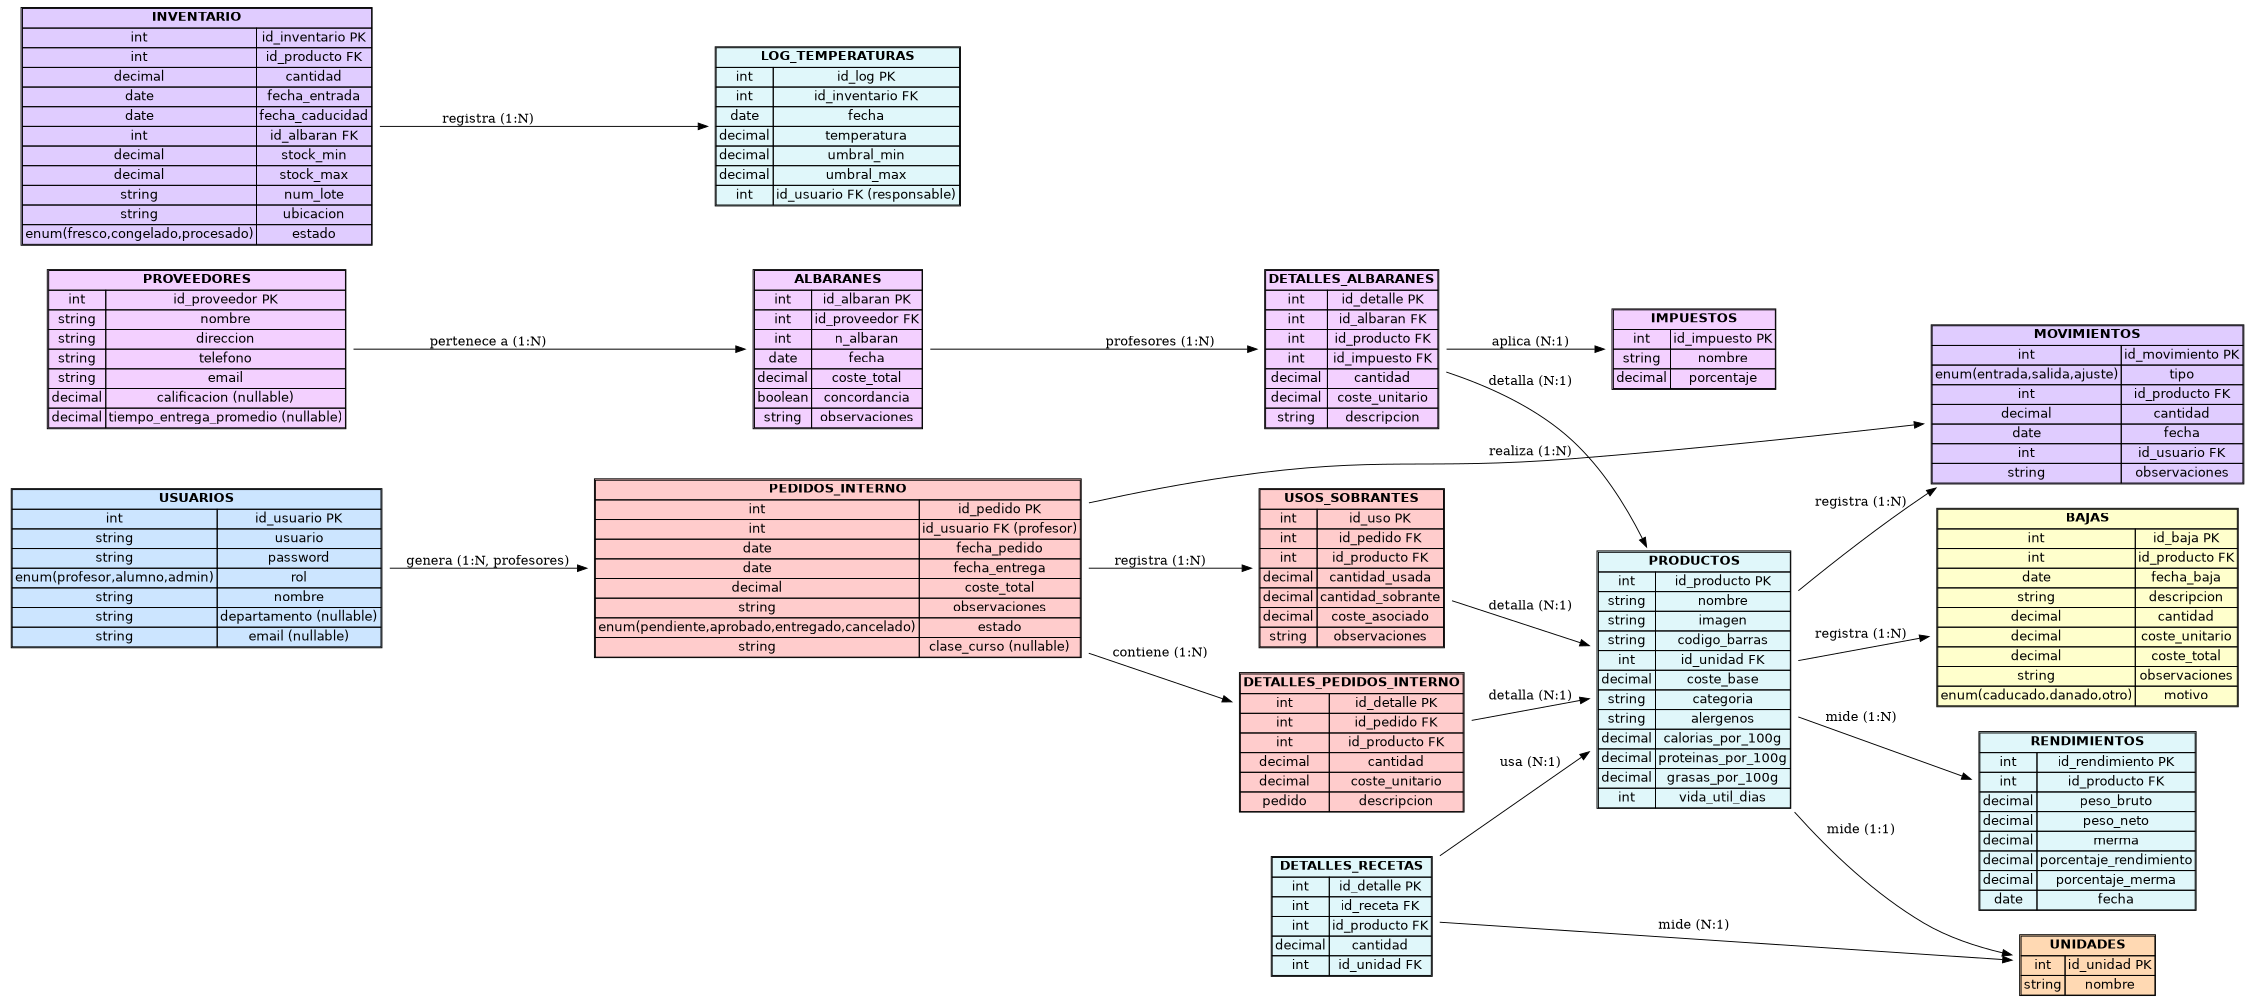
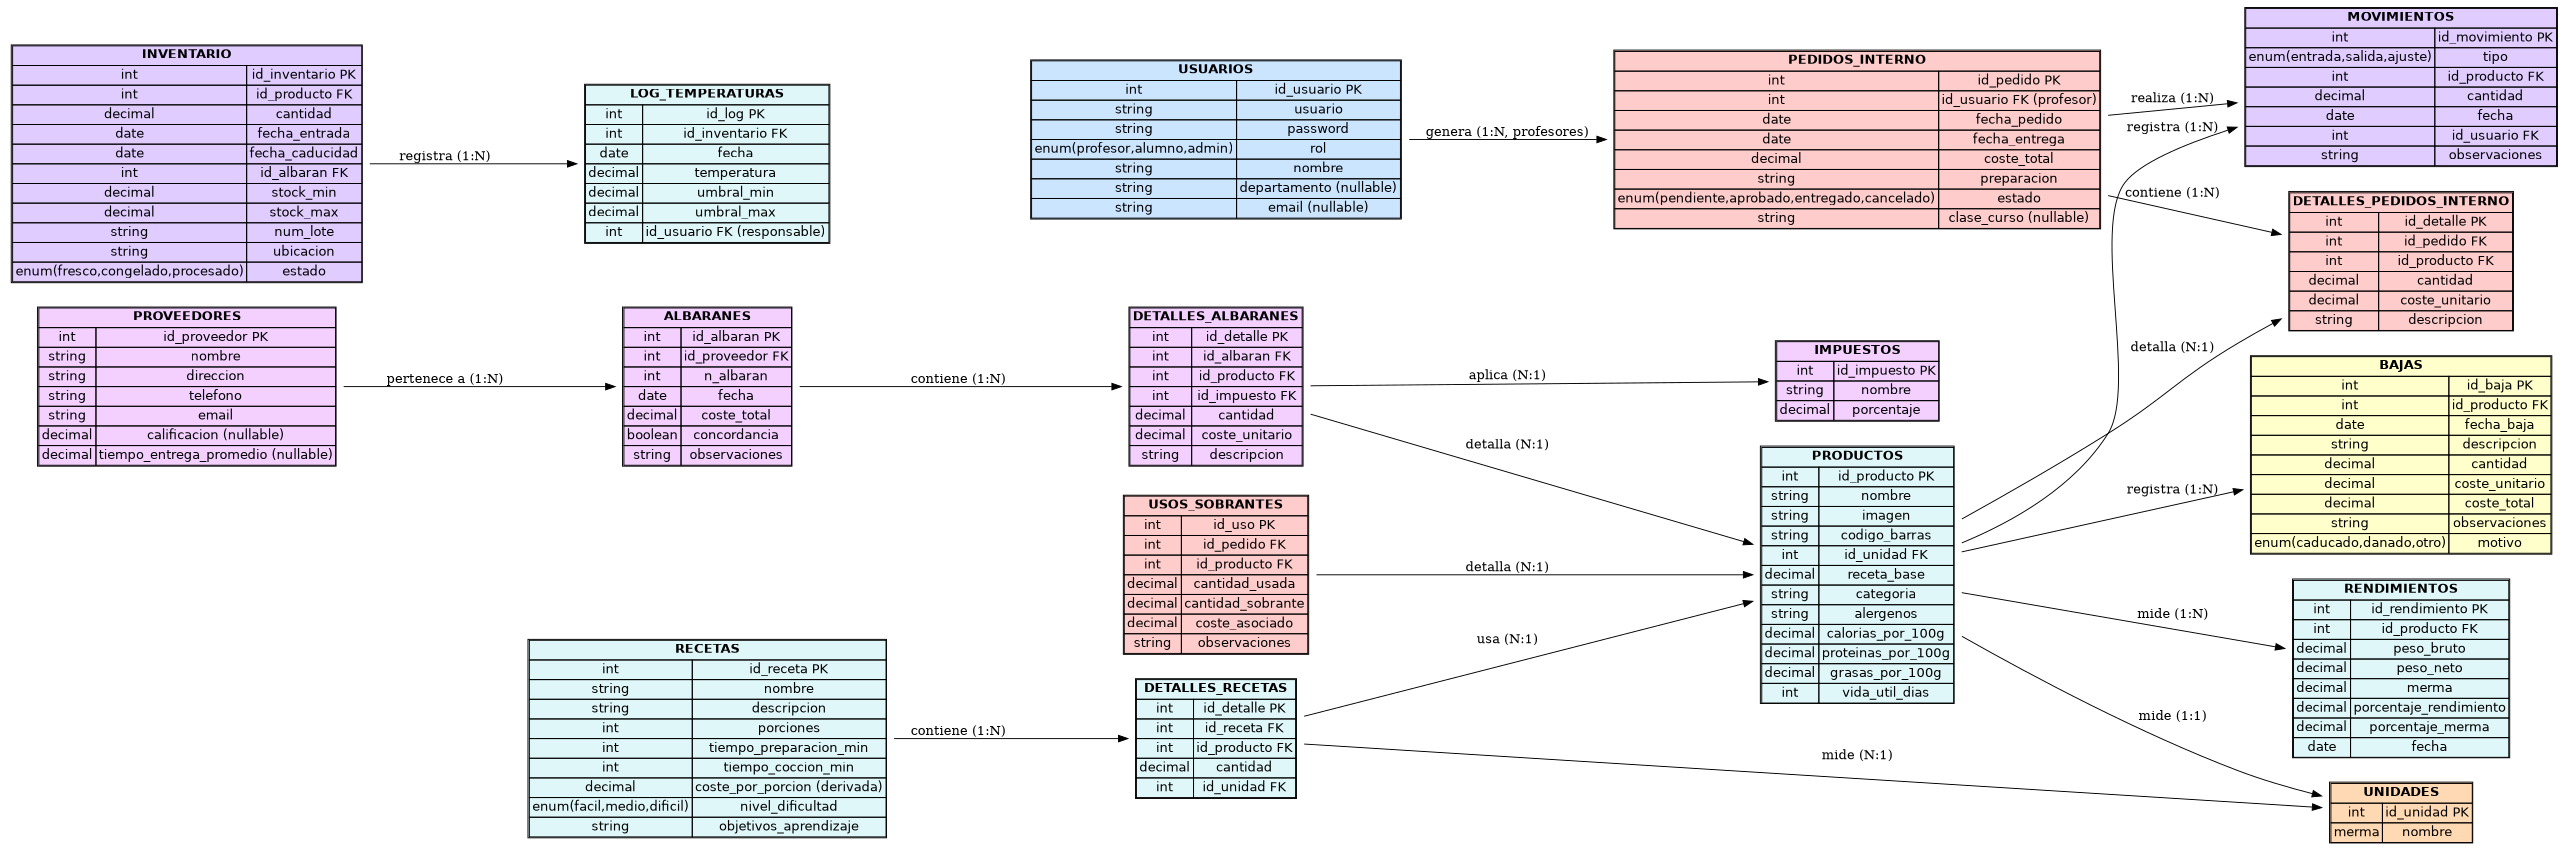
  digraph {
    fontname=Helvetica
    rankdir=LR
    node [fontname=Helvetica shape=plaintext]
    n1 [label=<         <TABLE BORDER="1" CELLBORDER="1" CELLSPACING="0" BGCOLOR="#cce5ff">         <TR><TD COLSPAN="2"><B>USUARIOS</B></TD></TR>         <TR><TD>int</TD><TD>id_usuario PK</TD></TR>         <TR><TD>string</TD><TD>usuario</TD></TR>         <TR><TD>string</TD><TD>password</TD></TR>         <TR><TD>enum(profesor,alumno,admin)</TD><TD>rol</TD></TR>         <TR><TD>string</TD><TD>nombre</TD></TR>         <TR><TD>string</TD><TD>departamento (nullable)</TD></TR>         <TR><TD>string</TD><TD>email (nullable)</TD></TR>         </TABLE>     >]
-   n2 [label=<         <TABLE BORDER="1" CELLBORDER="1" CELLSPACING="0" BGCOLOR="#ffcccc">         <TR><TD COLSPAN="2"><B>PEDIDOS_INTERNO</B></TD></TR>         <TR><TD>int</TD><TD>id_pedido PK</TD></TR>         <TR><TD>int</TD><TD>id_usuario FK (profesor)</TD></TR>         <TR><TD>date</TD><TD>fecha_pedido</TD></TR>         <TR><TD>date</TD><TD>fecha_entrega</TD></TR>         <TR><TD>decimal</TD><TD>coste_total</TD></TR>         <TR><TD>string</TD><TD>observaciones</TD></TR>         <TR><TD>enum(pendiente,aprobado,entregado,cancelado)</TD><TD>estado</TD></TR>         <TR><TD>string</TD><TD>clase_curso (nullable)</TD></TR>         </TABLE>     >]
+   n2 [label=<         <TABLE BORDER="1" CELLBORDER="1" CELLSPACING="0" BGCOLOR="#ffcccc">         <TR><TD COLSPAN="2"><B>PEDIDOS_INTERNO</B></TD></TR>         <TR><TD>int</TD><TD>id_pedido PK</TD></TR>         <TR><TD>int</TD><TD>id_usuario FK (profesor)</TD></TR>         <TR><TD>date</TD><TD>fecha_pedido</TD></TR>         <TR><TD>date</TD><TD>fecha_entrega</TD></TR>         <TR><TD>decimal</TD><TD>coste_total</TD></TR>         <TR><TD>string</TD><TD>preparacion</TD></TR>         <TR><TD>enum(pendiente,aprobado,entregado,cancelado)</TD><TD>estado</TD></TR>         <TR><TD>string</TD><TD>clase_curso (nullable)</TD></TR>         </TABLE>     >]
    n3 [label=<         <TABLE BORDER="1" CELLBORDER="1" CELLSPACING="0" BGCOLOR="#e0ccff">         <TR><TD COLSPAN="2"><B>MOVIMIENTOS</B></TD></TR>         <TR><TD>int</TD><TD>id_movimiento PK</TD></TR>         <TR><TD>enum(entrada,salida,ajuste)</TD><TD>tipo</TD></TR>         <TR><TD>int</TD><TD>id_producto FK</TD></TR>         <TR><TD>decimal</TD><TD>cantidad</TD></TR>         <TR><TD>date</TD><TD>fecha</TD></TR>         <TR><TD>int</TD><TD>id_usuario FK</TD></TR>         <TR><TD>string</TD><TD>observaciones</TD></TR>         </TABLE>     >]
-   n4 [label=<         <TABLE BORDER="1" CELLBORDER="1" CELLSPACING="0" BGCOLOR="#ffcccc">         <TR><TD COLSPAN="2"><B>DETALLES_PEDIDOS_INTERNO</B></TD></TR>         <TR><TD>int</TD><TD>id_detalle PK</TD></TR>         <TR><TD>int</TD><TD>id_pedido FK</TD></TR>         <TR><TD>int</TD><TD>id_producto FK</TD></TR>         <TR><TD>decimal</TD><TD>cantidad</TD></TR>         <TR><TD>decimal</TD><TD>coste_unitario</TD></TR>         <TR><TD>pedido</TD><TD>descripcion</TD></TR>         </TABLE>     >]
+   n4 [label=<         <TABLE BORDER="1" CELLBORDER="1" CELLSPACING="0" BGCOLOR="#ffcccc">         <TR><TD COLSPAN="2"><B>DETALLES_PEDIDOS_INTERNO</B></TD></TR>         <TR><TD>int</TD><TD>id_detalle PK</TD></TR>         <TR><TD>int</TD><TD>id_pedido FK</TD></TR>         <TR><TD>int</TD><TD>id_producto FK</TD></TR>         <TR><TD>decimal</TD><TD>cantidad</TD></TR>         <TR><TD>decimal</TD><TD>coste_unitario</TD></TR>         <TR><TD>string</TD><TD>descripcion</TD></TR>         </TABLE>     >]
    n5 [label=<         <TABLE BORDER="1" CELLBORDER="1" CELLSPACING="0" BGCOLOR="#ffcccc">         <TR><TD COLSPAN="2"><B>USOS_SOBRANTES</B></TD></TR>         <TR><TD>int</TD><TD>id_uso PK</TD></TR>         <TR><TD>int</TD><TD>id_pedido FK</TD></TR>         <TR><TD>int</TD><TD>id_producto FK</TD></TR>         <TR><TD>decimal</TD><TD>cantidad_usada</TD></TR>         <TR><TD>decimal</TD><TD>cantidad_sobrante</TD></TR>         <TR><TD>decimal</TD><TD>coste_asociado</TD></TR>         <TR><TD>string</TD><TD>observaciones</TD></TR>         </TABLE>     >]
    n6 [label=<         <TABLE BORDER="1" CELLBORDER="1" CELLSPACING="0" BGCOLOR="#f3d0ff">         <TR><TD COLSPAN="2"><B>PROVEEDORES</B></TD></TR>         <TR><TD>int</TD><TD>id_proveedor PK</TD></TR>         <TR><TD>string</TD><TD>nombre</TD></TR>         <TR><TD>string</TD><TD>direccion</TD></TR>         <TR><TD>string</TD><TD>telefono</TD></TR>         <TR><TD>string</TD><TD>email</TD></TR>         <TR><TD>decimal</TD><TD>calificacion (nullable)</TD></TR>         <TR><TD>decimal</TD><TD>tiempo_entrega_promedio (nullable)</TD></TR>         </TABLE>     >]
    n7 [label=<         <TABLE BORDER="1" CELLBORDER="1" CELLSPACING="0" BGCOLOR="#f3d0ff">         <TR><TD COLSPAN="2"><B>ALBARANES</B></TD></TR>         <TR><TD>int</TD><TD>id_albaran PK</TD></TR>         <TR><TD>int</TD><TD>id_proveedor FK</TD></TR>         <TR><TD>int</TD><TD>n_albaran</TD></TR>         <TR><TD>date</TD><TD>fecha</TD></TR>         <TR><TD>decimal</TD><TD>coste_total</TD></TR>         <TR><TD>boolean</TD><TD>concordancia</TD></TR>         <TR><TD>string</TD><TD>observaciones</TD></TR>         </TABLE>     >]
    n8 [label=<         <TABLE BORDER="1" CELLBORDER="1" CELLSPACING="0" BGCOLOR="#f3d0ff">         <TR><TD COLSPAN="2"><B>DETALLES_ALBARANES</B></TD></TR>         <TR><TD>int</TD><TD>id_detalle PK</TD></TR>         <TR><TD>int</TD><TD>id_albaran FK</TD></TR>         <TR><TD>int</TD><TD>id_producto FK</TD></TR>         <TR><TD>int</TD><TD>id_impuesto FK</TD></TR>         <TR><TD>decimal</TD><TD>cantidad</TD></TR>         <TR><TD>decimal</TD><TD>coste_unitario</TD></TR>         <TR><TD>string</TD><TD>descripcion</TD></TR>         </TABLE>     >]
    n9 [label=<         <TABLE BORDER="1" CELLBORDER="1" CELLSPACING="0" BGCOLOR="#f3d0ff">         <TR><TD COLSPAN="2"><B>IMPUESTOS</B></TD></TR>         <TR><TD>int</TD><TD>id_impuesto PK</TD></TR>         <TR><TD>string</TD><TD>nombre</TD></TR>         <TR><TD>decimal</TD><TD>porcentaje</TD></TR>         </TABLE>     >]
-   n10 [label=<         <TABLE BORDER="1" CELLBORDER="1" CELLSPACING="0" BGCOLOR="#e0f7fa">         <TR><TD COLSPAN="2"><B>PRODUCTOS</B></TD></TR>         <TR><TD>int</TD><TD>id_producto PK</TD></TR>         <TR><TD>string</TD><TD>nombre</TD></TR>         <TR><TD>string</TD><TD>imagen</TD></TR>         <TR><TD>string</TD><TD>codigo_barras</TD></TR>         <TR><TD>int</TD><TD>id_unidad FK</TD></TR>         <TR><TD>decimal</TD><TD>coste_base</TD></TR>         <TR><TD>string</TD><TD>categoria</TD></TR>         <TR><TD>string</TD><TD>alergenos</TD></TR>         <TR><TD>decimal</TD><TD>calorias_por_100g</TD></TR>         <TR><TD>decimal</TD><TD>proteinas_por_100g</TD></TR>         <TR><TD>decimal</TD><TD>grasas_por_100g</TD></TR>         <TR><TD>int</TD><TD>vida_util_dias</TD></TR>         </TABLE>     >]
-   n11 [label=<         <TABLE BORDER="1" CELLBORDER="1" CELLSPACING="0" BGCOLOR="#ffd9b3">         <TR><TD COLSPAN="2"><B>UNIDADES</B></TD></TR>         <TR><TD>int</TD><TD>id_unidad PK</TD></TR>         <TR><TD>string</TD><TD>nombre</TD></TR>         </TABLE>     >]
+   n10 [label=<         <TABLE BORDER="1" CELLBORDER="1" CELLSPACING="0" BGCOLOR="#e0f7fa">         <TR><TD COLSPAN="2"><B>PRODUCTOS</B></TD></TR>         <TR><TD>int</TD><TD>id_producto PK</TD></TR>         <TR><TD>string</TD><TD>nombre</TD></TR>         <TR><TD>string</TD><TD>imagen</TD></TR>         <TR><TD>string</TD><TD>codigo_barras</TD></TR>         <TR><TD>int</TD><TD>id_unidad FK</TD></TR>         <TR><TD>decimal</TD><TD>receta_base</TD></TR>         <TR><TD>string</TD><TD>categoria</TD></TR>         <TR><TD>string</TD><TD>alergenos</TD></TR>         <TR><TD>decimal</TD><TD>calorias_por_100g</TD></TR>         <TR><TD>decimal</TD><TD>proteinas_por_100g</TD></TR>         <TR><TD>decimal</TD><TD>grasas_por_100g</TD></TR>         <TR><TD>int</TD><TD>vida_util_dias</TD></TR>         </TABLE>     >]
+   n11 [label=<         <TABLE BORDER="1" CELLBORDER="1" CELLSPACING="0" BGCOLOR="#ffd9b3">         <TR><TD COLSPAN="2"><B>UNIDADES</B></TD></TR>         <TR><TD>int</TD><TD>id_unidad PK</TD></TR>         <TR><TD>merma</TD><TD>nombre</TD></TR>         </TABLE>     >]
    n12 [label=<         <TABLE BORDER="1" CELLBORDER="1" CELLSPACING="0" BGCOLOR="#ffffcc">         <TR><TD COLSPAN="2"><B>BAJAS</B></TD></TR>         <TR><TD>int</TD><TD>id_baja PK</TD></TR>         <TR><TD>int</TD><TD>id_producto FK</TD></TR>         <TR><TD>date</TD><TD>fecha_baja</TD></TR>         <TR><TD>string</TD><TD>descripcion</TD></TR>         <TR><TD>decimal</TD><TD>cantidad</TD></TR>         <TR><TD>decimal</TD><TD>coste_unitario</TD></TR>         <TR><TD>decimal</TD><TD>coste_total</TD></TR>         <TR><TD>string</TD><TD>observaciones</TD></TR>         <TR><TD>enum(caducado,danado,otro)</TD><TD>motivo</TD></TR>         </TABLE>     >]
    n13 [label=<         <TABLE BORDER="1" CELLBORDER="1" CELLSPACING="0" BGCOLOR="#e0f7fa">         <TR><TD COLSPAN="2"><B>RENDIMIENTOS</B></TD></TR>         <TR><TD>int</TD><TD>id_rendimiento PK</TD></TR>         <TR><TD>int</TD><TD>id_producto FK</TD></TR>         <TR><TD>decimal</TD><TD>peso_bruto</TD></TR>         <TR><TD>decimal</TD><TD>peso_neto</TD></TR>         <TR><TD>decimal</TD><TD>merma</TD></TR>         <TR><TD>decimal</TD><TD>porcentaje_rendimiento</TD></TR>         <TR><TD>decimal</TD><TD>porcentaje_merma</TD></TR>         <TR><TD>date</TD><TD>fecha</TD></TR>         </TABLE>     >]
    n14 [label=<         <TABLE BORDER="1" CELLBORDER="1" CELLSPACING="0" BGCOLOR="#e0ccff">         <TR><TD COLSPAN="2"><B>INVENTARIO</B></TD></TR>         <TR><TD>int</TD><TD>id_inventario PK</TD></TR>         <TR><TD>int</TD><TD>id_producto FK</TD></TR>         <TR><TD>decimal</TD><TD>cantidad</TD></TR>         <TR><TD>date</TD><TD>fecha_entrada</TD></TR>         <TR><TD>date</TD><TD>fecha_caducidad</TD></TR>         <TR><TD>int</TD><TD>id_albaran FK</TD></TR>         <TR><TD>decimal</TD><TD>stock_min</TD></TR>         <TR><TD>decimal</TD><TD>stock_max</TD></TR>         <TR><TD>string</TD><TD>num_lote</TD></TR>         <TR><TD>string</TD><TD>ubicacion</TD></TR>         <TR><TD>enum(fresco,congelado,procesado)</TD><TD>estado</TD></TR>         </TABLE>     >]
    n15 [label=<         <TABLE BORDER="1" CELLBORDER="1" CELLSPACING="0" BGCOLOR="#e0f7fa">         <TR><TD COLSPAN="2"><B>LOG_TEMPERATURAS</B></TD></TR>         <TR><TD>int</TD><TD>id_log PK</TD></TR>         <TR><TD>int</TD><TD>id_inventario FK</TD></TR>         <TR><TD>date</TD><TD>fecha</TD></TR>         <TR><TD>decimal</TD><TD>temperatura</TD></TR>         <TR><TD>decimal</TD><TD>umbral_min</TD></TR>         <TR><TD>decimal</TD><TD>umbral_max</TD></TR>         <TR><TD>int</TD><TD>id_usuario FK (responsable)</TD></TR>         </TABLE>     >]
+   n16 [label=<         <TABLE BORDER="1" CELLBORDER="1" CELLSPACING="0" BGCOLOR="#e0f7fa">         <TR><TD COLSPAN="2"><B>RECETAS</B></TD></TR>         <TR><TD>int</TD><TD>id_receta PK</TD></TR>         <TR><TD>string</TD><TD>nombre</TD></TR>         <TR><TD>string</TD><TD>descripcion</TD></TR>         <TR><TD>int</TD><TD>porciones</TD></TR>         <TR><TD>int</TD><TD>tiempo_preparacion_min</TD></TR>         <TR><TD>int</TD><TD>tiempo_coccion_min</TD></TR>         <TR><TD>decimal</TD><TD>coste_por_porcion (derivada)</TD></TR>         <TR><TD>enum(facil,medio,dificil)</TD><TD>nivel_dificultad</TD></TR>         <TR><TD>string</TD><TD>objetivos_aprendizaje</TD></TR>         </TABLE>     >]
    n17 [label=<         <TABLE BORDER="1" CELLBORDER="1" CELLSPACING="0" BGCOLOR="#e0f7fa">         <TR><TD COLSPAN="2"><B>DETALLES_RECETAS</B></TD></TR>         <TR><TD>int</TD><TD>id_detalle PK</TD></TR>         <TR><TD>int</TD><TD>id_receta FK</TD></TR>         <TR><TD>int</TD><TD>id_producto FK</TD></TR>         <TR><TD>decimal</TD><TD>cantidad</TD></TR>         <TR><TD>int</TD><TD>id_unidad FK</TD></TR>         </TABLE>     >]
    n1 -> n2 [label="genera (1:N, profesores)"]
    n2 -> n3 [label="realiza (1:N)"]
    n2 -> n4 [label="contiene (1:N)"]
-   n2 -> n5 [label="registra (1:N)"]
-   n4 -> n10 [label="detalla (N:1)"]
+   n10 -> n4 [label="detalla (N:1)"]
    n5 -> n10 [label="detalla (N:1)"]
    n6 -> n7 [label="pertenece a (1:N)"]
-   n7 -> n8 [label="profesores (1:N)"]
+   n7 -> n8 [label="contiene (1:N)"]
    n8 -> n9 [label="aplica (N:1)"]
    n8 -> n10 [label="detalla (N:1)"]
    n10 -> n3 [label="registra (1:N)"]
    n10 -> n11 [label="mide (1:1)"]
    n10 -> n12 [label="registra (1:N)"]
    n10 -> n13 [label="mide (1:N)"]
    n14 -> n15 [label="registra (1:N)"]
+   n16 -> n17 [label="contiene (1:N)"]
    n17 -> n10 [label="usa (N:1)"]
    n17 -> n11 [label="mide (N:1)"]
  }
